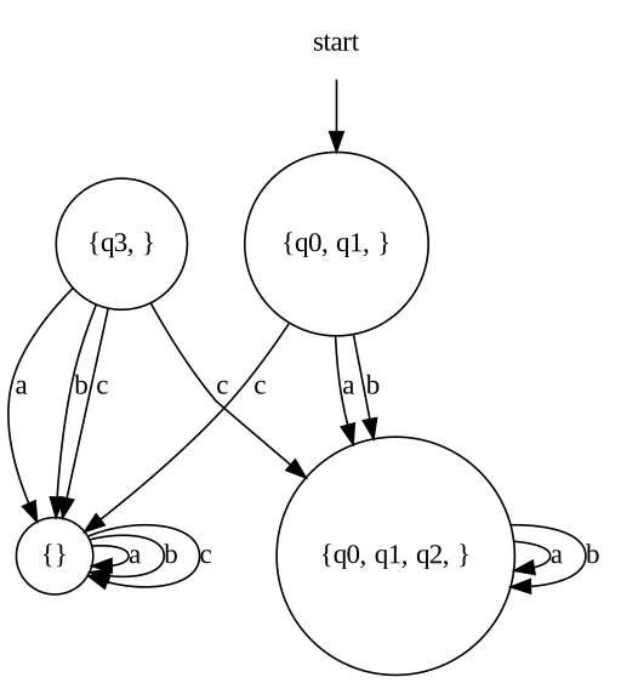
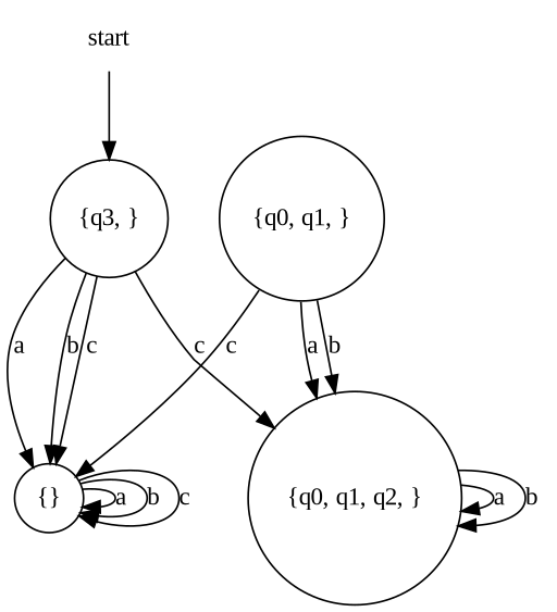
  digraph {
    fontname="Liberation Serif"
    node [fontname="Liberation Serif" shape=circle]
    edge [fontname="Liberation Serif"]
    start [shape=none]
    "{q3, }"
    "{}"
    "{q0, q1, q2, }"
    "{q0, q1, }"
-   start -> "{q0, q1, }"
+   start -> "{q3, }"
    "{q3, }" -> "{}" [label=a]
    "{q3, }" -> "{}" [label=b]
    "{q3, }" -> "{}" [label=c]
    "{q3, }" -> "{q0, q1, q2, }" [label=c]
    "{}" -> "{}" [label=a]
    "{}" -> "{}" [label=b]
    "{}" -> "{}" [label=c]
    "{q0, q1, q2, }" -> "{q0, q1, q2, }" [label=a]
    "{q0, q1, q2, }" -> "{q0, q1, q2, }" [label=b]
    "{q0, q1, }" -> "{}" [label=c]
    "{q0, q1, }" -> "{q0, q1, q2, }" [label=a]
    "{q0, q1, }" -> "{q0, q1, q2, }" [label=b]
  }
